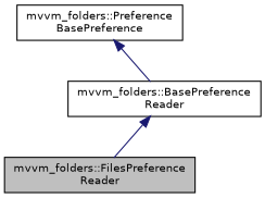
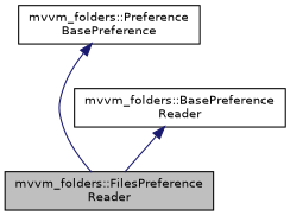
  digraph {
    node [color=black fillcolor=white fontname=Helvetica fontsize=10 shape=record style=filled]
    edge [color=midnightblue dir=back fontname=Helvetica fontsize=10 labelfontname=Helvetica labelfontsize=10 style=solid]
    n1 [fillcolor=grey75 fontcolor=black height=0.2 label="mvvm_folders::FilesPreference\lReader" width=0.4]
    n2 [height=0.2 label="mvvm_folders::BasePreference\lReader" width=0.4]
    n3 [height=0.2 label="mvvm_folders::Preference\lBasePreference" width=0.4]
    n2 -> n1
-   n3 -> n2
+   n3 -> n1
  }
